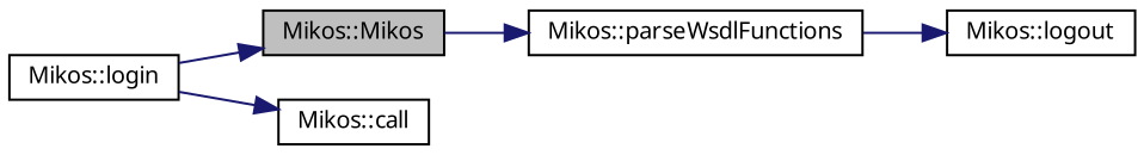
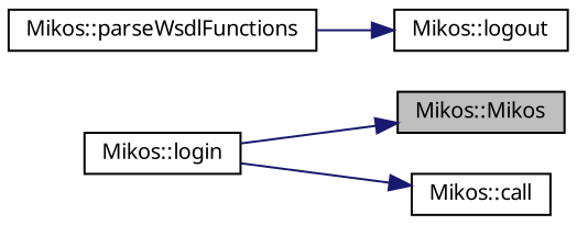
  digraph {
    rankdir=LR
    node [color=black fillcolor=white fontname="FreeSans.ttf" fontsize=10 shape=record style=filled]
    edge [color=midnightblue fontname="FreeSans.ttf" fontsize=10 labelfontname="FreeSans.ttf" labelfontsize=10 style=solid]
    n1 [fillcolor=grey75 fontcolor=black height=0.2 label="Mikos::Mikos" width=0.4]
    n2 [height=0.2 label="Mikos::parseWsdlFunctions" width=0.4]
    n3 [height=0.2 label="Mikos::login" width=0.4]
    n4 [height=0.2 label="Mikos::call" width=0.4]
    n5 [height=0.2 label="Mikos::logout" width=0.4]
-   n1 -> n2
    n2 -> n5
    n3 -> n1
    n3 -> n4
  }
